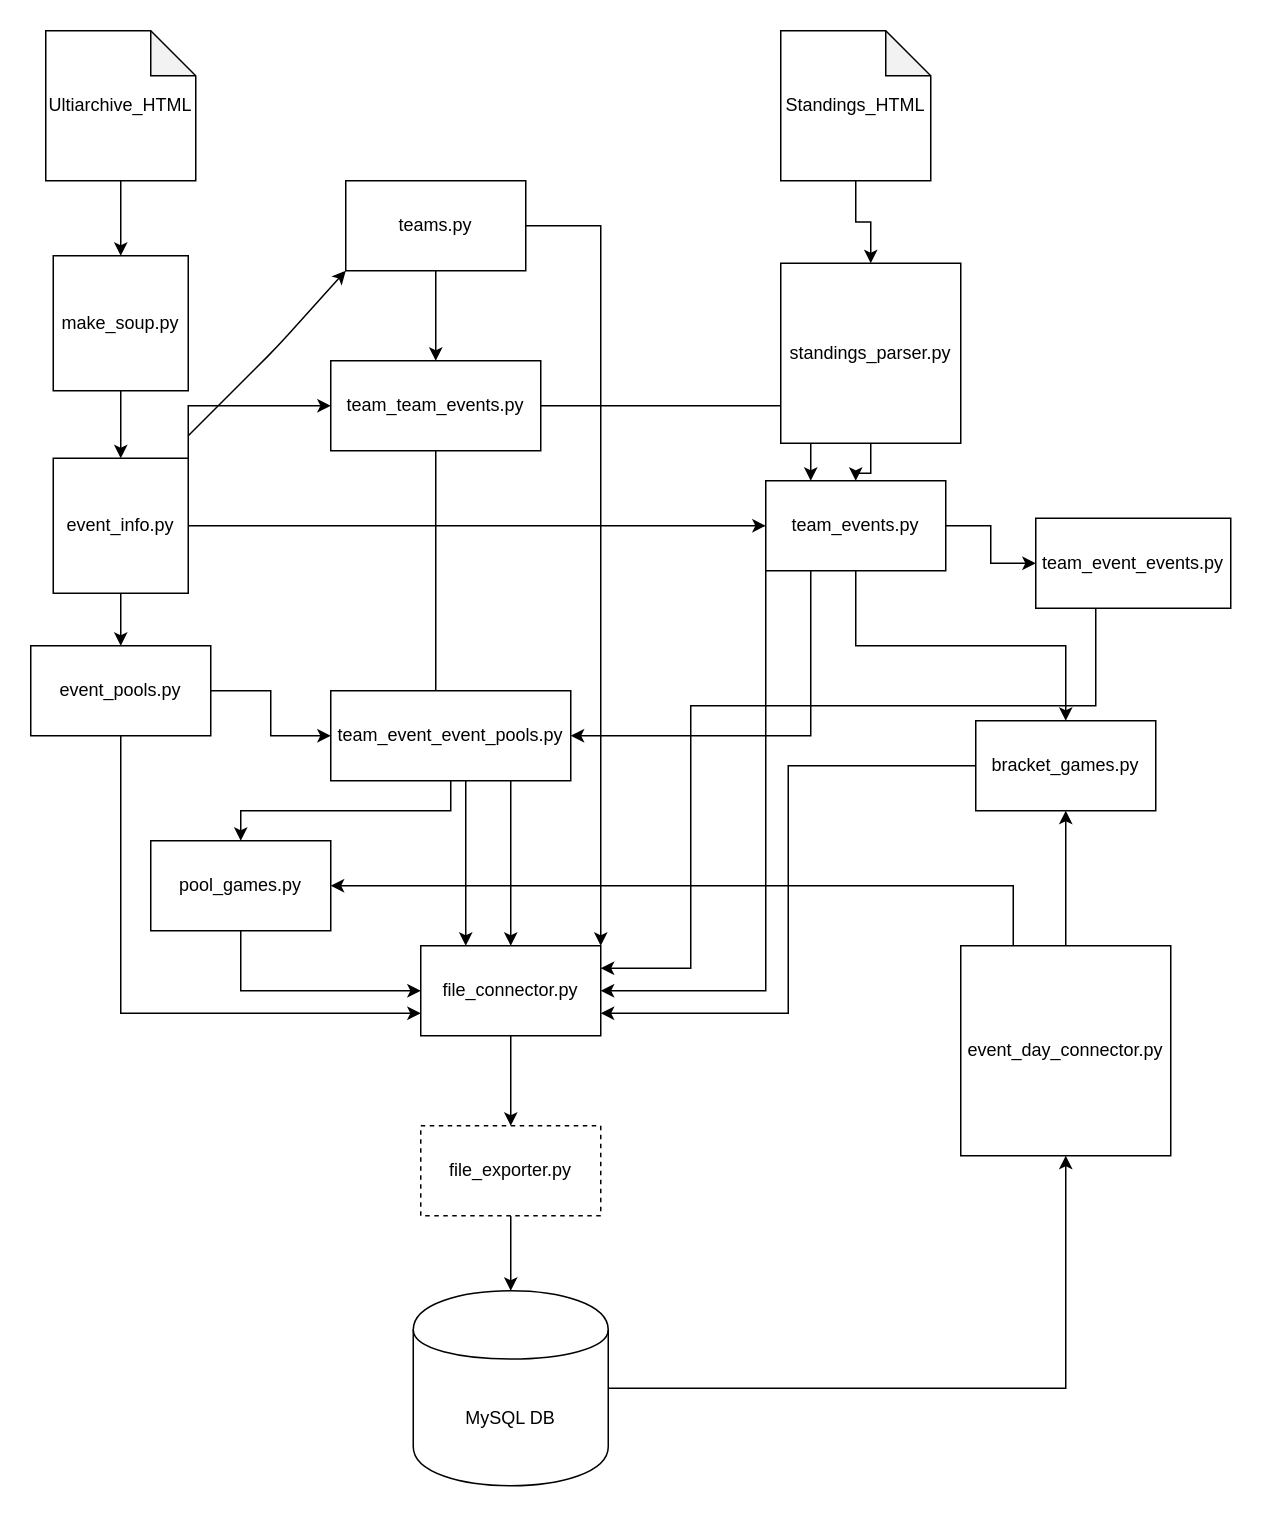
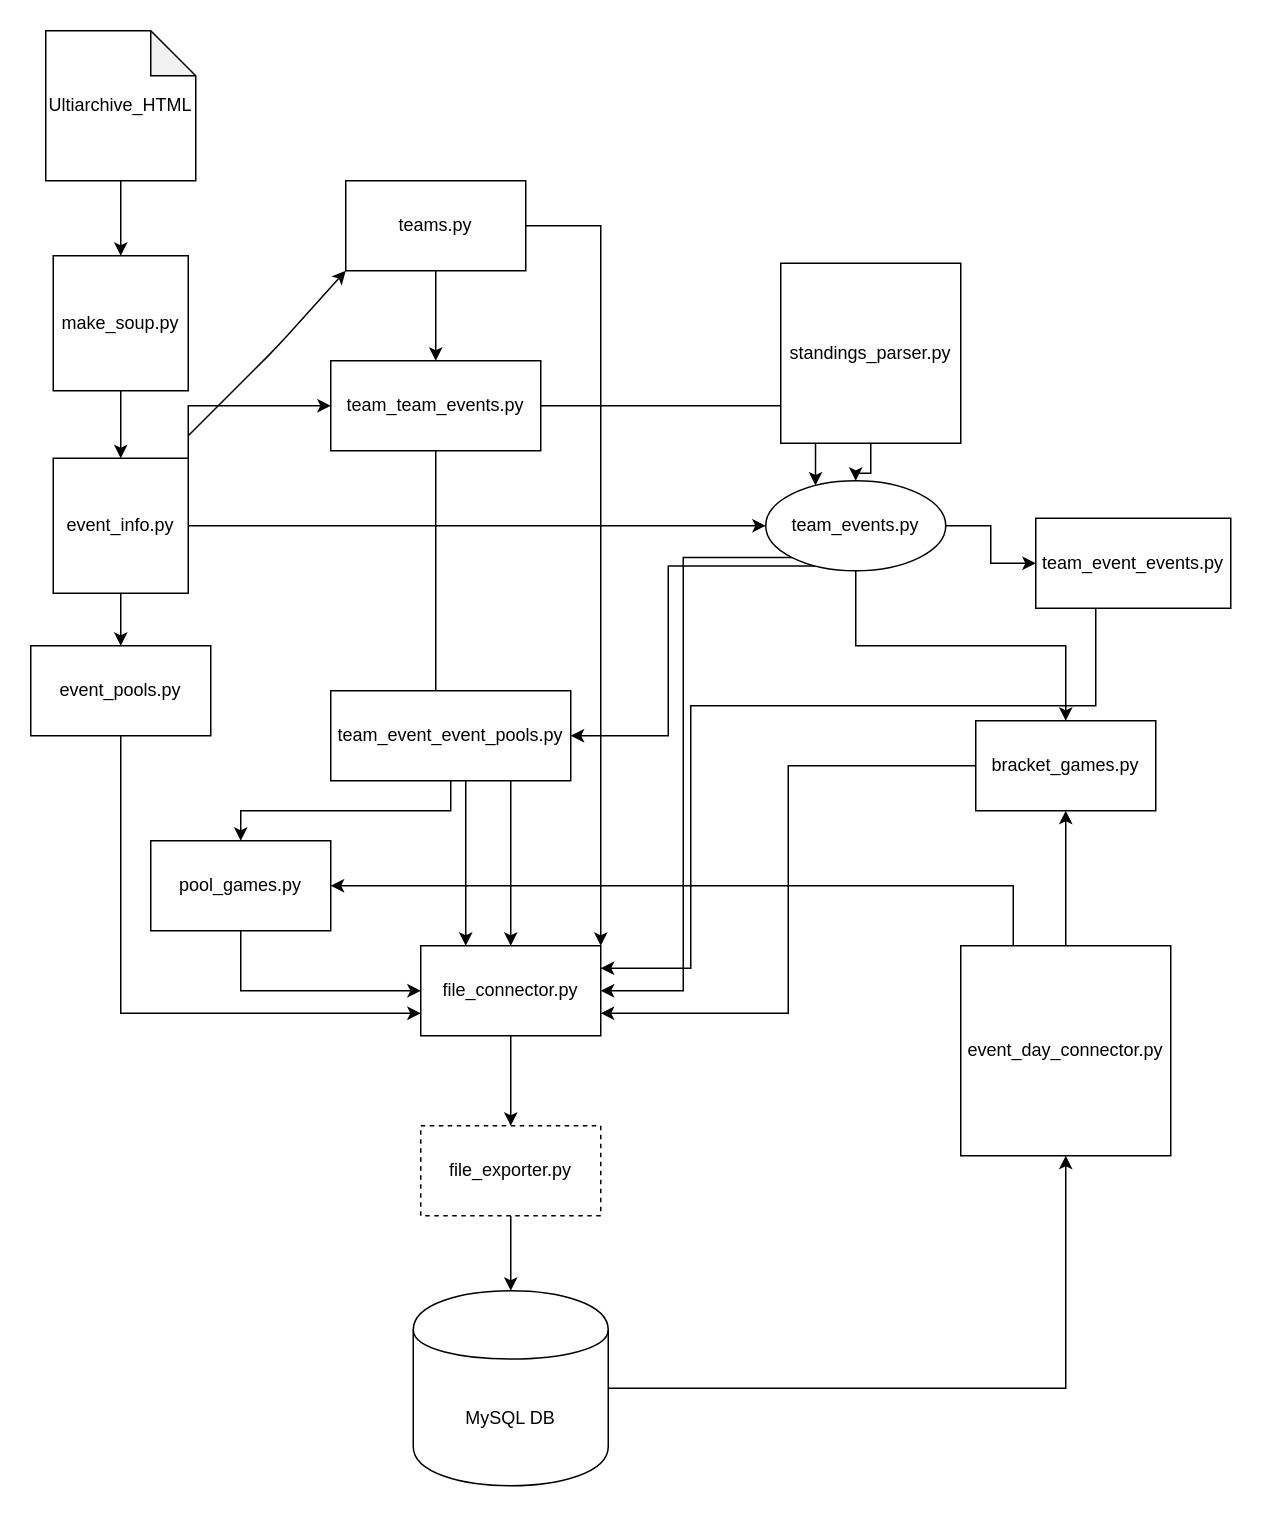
  <mxCell id="0" />
  <mxCell id="1" parent="0" />
  <mxCell id="2" style="edgeStyle=orthogonalEdgeStyle;rounded=0;orthogonalLoop=1;jettySize=auto;html=1;exitX=0.5;exitY=1;exitDx=0;exitDy=0;entryX=0.5;entryY=0;entryDx=0;entryDy=0;" edge="1" parent="1" source="3" target="11"><mxGeometry relative="1" as="geometry" /></mxCell>
  <mxCell id="3" value="make_soup.py" style="whiteSpace=wrap;html=1;aspect=fixed;" vertex="1" parent="1"><mxGeometry x="35" y="170" width="90" height="90" as="geometry" /></mxCell>
  <mxCell id="4" style="edgeStyle=orthogonalEdgeStyle;rounded=0;orthogonalLoop=1;jettySize=auto;html=1;exitX=0.5;exitY=1;exitDx=0;exitDy=0;exitPerimeter=0;entryX=0.5;entryY=0;entryDx=0;entryDy=0;" edge="1" parent="1" source="5" target="3"><mxGeometry relative="1" as="geometry" /></mxCell>
  <mxCell id="5" value="Ultiarchive_HTML" style="shape=note;whiteSpace=wrap;html=1;backgroundOutline=1;darkOpacity=0.05;" vertex="1" parent="1"><mxGeometry x="30" y="20" width="100" height="100" as="geometry" /></mxCell>
- <mxCell id="6" style="edgeStyle=orthogonalEdgeStyle;rounded=0;orthogonalLoop=1;jettySize=auto;html=1;exitX=0.5;exitY=1;exitDx=0;exitDy=0;exitPerimeter=0;entryX=0.5;entryY=0;entryDx=0;entryDy=0;" edge="1" parent="1" source="7" target="28"><mxGeometry relative="1" as="geometry" /></mxCell>
- <mxCell id="7" value="Standings_HTML" style="shape=note;whiteSpace=wrap;html=1;backgroundOutline=1;darkOpacity=0.05;" vertex="1" parent="1"><mxGeometry x="520" y="20" width="100" height="100" as="geometry" /></mxCell>
  <mxCell id="8" style="edgeStyle=orthogonalEdgeStyle;rounded=0;orthogonalLoop=1;jettySize=auto;html=1;exitX=0.5;exitY=1;exitDx=0;exitDy=0;entryX=0.5;entryY=0;entryDx=0;entryDy=0;" edge="1" parent="1" source="11" target="14"><mxGeometry relative="1" as="geometry" /></mxCell>
  <mxCell id="9" style="edgeStyle=orthogonalEdgeStyle;rounded=0;orthogonalLoop=1;jettySize=auto;html=1;exitX=1;exitY=0;exitDx=0;exitDy=0;entryX=0;entryY=0.5;entryDx=0;entryDy=0;" edge="1" parent="1" source="11" target="21"><mxGeometry relative="1" as="geometry" /></mxCell>
  <mxCell id="10" style="edgeStyle=orthogonalEdgeStyle;rounded=0;orthogonalLoop=1;jettySize=auto;html=1;exitX=1;exitY=0.5;exitDx=0;exitDy=0;entryX=0;entryY=0.5;entryDx=0;entryDy=0;" edge="1" parent="1" source="11" target="26"><mxGeometry relative="1" as="geometry"><mxPoint x="490" y="334.667" as="targetPoint" /></mxGeometry></mxCell>
  <mxCell id="11" value="event_info.py" style="whiteSpace=wrap;html=1;aspect=fixed;" vertex="1" parent="1"><mxGeometry x="35" y="305" width="90" height="90" as="geometry" /></mxCell>
- <mxCell id="12" style="edgeStyle=orthogonalEdgeStyle;rounded=0;orthogonalLoop=1;jettySize=auto;html=1;exitX=1;exitY=0.5;exitDx=0;exitDy=0;entryX=0;entryY=0.5;entryDx=0;entryDy=0;" edge="1" parent="1" source="14" target="31"><mxGeometry relative="1" as="geometry" /></mxCell>
  <mxCell id="13" style="edgeStyle=orthogonalEdgeStyle;rounded=0;orthogonalLoop=1;jettySize=auto;html=1;exitX=0.5;exitY=1;exitDx=0;exitDy=0;entryX=0;entryY=0.75;entryDx=0;entryDy=0;" edge="1" parent="1" source="14" target="44"><mxGeometry relative="1" as="geometry" /></mxCell>
  <mxCell id="14" value="event_pools.py" style="rounded=0;whiteSpace=wrap;html=1;" vertex="1" parent="1"><mxGeometry x="20" y="430" width="120" height="60" as="geometry" /></mxCell>
  <mxCell id="15" style="edgeStyle=orthogonalEdgeStyle;rounded=0;orthogonalLoop=1;jettySize=auto;html=1;exitX=0.5;exitY=1;exitDx=0;exitDy=0;entryX=0.5;entryY=0;entryDx=0;entryDy=0;" edge="1" parent="1" source="17" target="21"><mxGeometry relative="1" as="geometry" /></mxCell>
  <mxCell id="16" style="edgeStyle=orthogonalEdgeStyle;rounded=0;orthogonalLoop=1;jettySize=auto;html=1;exitX=1;exitY=0.5;exitDx=0;exitDy=0;entryX=1;entryY=0;entryDx=0;entryDy=0;" edge="1" parent="1" source="17" target="44"><mxGeometry relative="1" as="geometry" /></mxCell>
  <mxCell id="17" value="teams.py" style="rounded=0;whiteSpace=wrap;html=1;" vertex="1" parent="1"><mxGeometry x="230" y="120" width="120" height="60" as="geometry" /></mxCell>
  <mxCell id="18" value="" style="endArrow=classic;html=1;" edge="1" parent="1"><mxGeometry width="50" height="50" relative="1" as="geometry"><mxPoint x="125" y="290" as="sourcePoint" /><mxPoint x="230" y="180" as="targetPoint" /><Array as="points"><mxPoint x="185" y="230" /></Array></mxGeometry></mxCell>
  <mxCell id="19" style="edgeStyle=orthogonalEdgeStyle;rounded=0;orthogonalLoop=1;jettySize=auto;html=1;exitX=1;exitY=0.5;exitDx=0;exitDy=0;entryX=0.25;entryY=0;entryDx=0;entryDy=0;" edge="1" parent="1" source="21" target="26"><mxGeometry relative="1" as="geometry" /></mxCell>
  <mxCell id="20" style="edgeStyle=orthogonalEdgeStyle;rounded=0;orthogonalLoop=1;jettySize=auto;html=1;exitX=0.5;exitY=1;exitDx=0;exitDy=0;entryX=0.25;entryY=0;entryDx=0;entryDy=0;" edge="1" parent="1" source="21" target="44"><mxGeometry relative="1" as="geometry" /></mxCell>
  <mxCell id="21" value="team_team_events.py" style="whiteSpace=wrap;html=1;" vertex="1" parent="1"><mxGeometry x="220" y="240" width="140" height="60" as="geometry" /></mxCell>
  <mxCell id="22" style="edgeStyle=orthogonalEdgeStyle;rounded=0;orthogonalLoop=1;jettySize=auto;html=1;exitX=0.25;exitY=1;exitDx=0;exitDy=0;entryX=1;entryY=0.5;entryDx=0;entryDy=0;" edge="1" parent="1" source="26" target="31"><mxGeometry relative="1" as="geometry" /></mxCell>
  <mxCell id="23" style="edgeStyle=orthogonalEdgeStyle;rounded=0;orthogonalLoop=1;jettySize=auto;html=1;exitX=0.5;exitY=1;exitDx=0;exitDy=0;" edge="1" parent="1" source="26" target="35"><mxGeometry relative="1" as="geometry" /></mxCell>
  <mxCell id="24" style="edgeStyle=orthogonalEdgeStyle;rounded=0;orthogonalLoop=1;jettySize=auto;html=1;exitX=0;exitY=1;exitDx=0;exitDy=0;entryX=1;entryY=0.5;entryDx=0;entryDy=0;" edge="1" parent="1" source="26" target="44"><mxGeometry relative="1" as="geometry" /></mxCell>
  <mxCell id="25" style="edgeStyle=orthogonalEdgeStyle;rounded=0;orthogonalLoop=1;jettySize=auto;html=1;exitX=1;exitY=0.5;exitDx=0;exitDy=0;entryX=0;entryY=0.5;entryDx=0;entryDy=0;" edge="1" parent="1" source="26" target="46"><mxGeometry relative="1" as="geometry" /></mxCell>
- <mxCell id="26" value="team_events.py" style="whiteSpace=wrap;html=1;" vertex="1" parent="1"><mxGeometry x="510" y="320" width="120" height="60" as="geometry" /></mxCell>
+ <mxCell id="26" value="team_events.py" style="ellipse;whiteSpace=wrap;html=1;" vertex="1" parent="1"><mxGeometry x="510" y="320" width="120" height="60" as="geometry" /></mxCell>
  <mxCell id="27" style="edgeStyle=orthogonalEdgeStyle;rounded=0;orthogonalLoop=1;jettySize=auto;html=1;exitX=0.5;exitY=1;exitDx=0;exitDy=0;" edge="1" parent="1" source="28" target="26"><mxGeometry relative="1" as="geometry" /></mxCell>
  <mxCell id="28" value="standings_parser.py" style="whiteSpace=wrap;html=1;aspect=fixed;" vertex="1" parent="1"><mxGeometry x="520" y="175" width="120" height="120" as="geometry" /></mxCell>
  <mxCell id="29" style="edgeStyle=orthogonalEdgeStyle;rounded=0;orthogonalLoop=1;jettySize=auto;html=1;exitX=0.5;exitY=1;exitDx=0;exitDy=0;entryX=0.5;entryY=0;entryDx=0;entryDy=0;" edge="1" parent="1" source="31" target="33"><mxGeometry relative="1" as="geometry" /></mxCell>
  <mxCell id="30" style="edgeStyle=orthogonalEdgeStyle;rounded=0;orthogonalLoop=1;jettySize=auto;html=1;exitX=0.75;exitY=1;exitDx=0;exitDy=0;" edge="1" parent="1" source="31" target="44"><mxGeometry relative="1" as="geometry" /></mxCell>
  <mxCell id="31" value="team_event_event_pools.py" style="whiteSpace=wrap;html=1;" vertex="1" parent="1"><mxGeometry x="220" y="460" width="160" height="60" as="geometry" /></mxCell>
  <mxCell id="32" style="edgeStyle=orthogonalEdgeStyle;rounded=0;orthogonalLoop=1;jettySize=auto;html=1;exitX=0.5;exitY=1;exitDx=0;exitDy=0;entryX=0;entryY=0.5;entryDx=0;entryDy=0;" edge="1" parent="1" source="33" target="44"><mxGeometry relative="1" as="geometry" /></mxCell>
  <mxCell id="33" value="pool_games.py" style="whiteSpace=wrap;html=1;" vertex="1" parent="1"><mxGeometry x="100" y="560" width="120" height="60" as="geometry" /></mxCell>
  <mxCell id="34" style="edgeStyle=orthogonalEdgeStyle;rounded=0;orthogonalLoop=1;jettySize=auto;html=1;exitX=0;exitY=0.5;exitDx=0;exitDy=0;entryX=1;entryY=0.75;entryDx=0;entryDy=0;" edge="1" parent="1" source="35" target="44"><mxGeometry relative="1" as="geometry" /></mxCell>
  <mxCell id="35" value="bracket_games.py" style="whiteSpace=wrap;html=1;" vertex="1" parent="1"><mxGeometry x="650" y="480" width="120" height="60" as="geometry" /></mxCell>
  <mxCell id="36" style="edgeStyle=orthogonalEdgeStyle;rounded=0;orthogonalLoop=1;jettySize=auto;html=1;exitX=1;exitY=0.5;exitDx=0;exitDy=0;entryX=0.5;entryY=1;entryDx=0;entryDy=0;" edge="1" parent="1" source="37" target="40"><mxGeometry relative="1" as="geometry" /></mxCell>
  <mxCell id="37" value="MySQL DB" style="shape=cylinder;whiteSpace=wrap;html=1;boundedLbl=1;backgroundOutline=1;" vertex="1" parent="1"><mxGeometry x="275" y="860" width="130" height="130" as="geometry" /></mxCell>
  <mxCell id="38" style="edgeStyle=orthogonalEdgeStyle;rounded=0;orthogonalLoop=1;jettySize=auto;html=1;exitX=0.25;exitY=0;exitDx=0;exitDy=0;entryX=1;entryY=0.5;entryDx=0;entryDy=0;" edge="1" parent="1" source="40" target="33"><mxGeometry relative="1" as="geometry" /></mxCell>
  <mxCell id="39" style="edgeStyle=orthogonalEdgeStyle;rounded=0;orthogonalLoop=1;jettySize=auto;html=1;exitX=0.5;exitY=0;exitDx=0;exitDy=0;entryX=0.5;entryY=1;entryDx=0;entryDy=0;" edge="1" parent="1" source="40" target="35"><mxGeometry relative="1" as="geometry" /></mxCell>
  <mxCell id="40" value="event_day_connector.py" style="whiteSpace=wrap;html=1;aspect=fixed;" vertex="1" parent="1"><mxGeometry x="640" y="630" width="140" height="140" as="geometry" /></mxCell>
  <mxCell id="41" style="edgeStyle=orthogonalEdgeStyle;rounded=0;orthogonalLoop=1;jettySize=auto;html=1;exitX=0.5;exitY=1;exitDx=0;exitDy=0;" edge="1" parent="1" source="42" target="37"><mxGeometry relative="1" as="geometry" /></mxCell>
  <mxCell id="42" value="file_exporter.py" style="rounded=0;whiteSpace=wrap;html=1;dashed=1;" vertex="1" parent="1"><mxGeometry x="280" y="750" width="120" height="60" as="geometry" /></mxCell>
  <mxCell id="43" style="edgeStyle=orthogonalEdgeStyle;rounded=0;orthogonalLoop=1;jettySize=auto;html=1;exitX=0.5;exitY=1;exitDx=0;exitDy=0;entryX=0.5;entryY=0;entryDx=0;entryDy=0;" edge="1" parent="1" source="44" target="42"><mxGeometry relative="1" as="geometry" /></mxCell>
  <mxCell id="44" value="file_connector.py" style="rounded=0;whiteSpace=wrap;html=1;" vertex="1" parent="1"><mxGeometry x="280" y="630" width="120" height="60" as="geometry" /></mxCell>
  <mxCell id="45" style="edgeStyle=orthogonalEdgeStyle;rounded=0;orthogonalLoop=1;jettySize=auto;html=1;exitX=0.5;exitY=1;exitDx=0;exitDy=0;entryX=1;entryY=0.25;entryDx=0;entryDy=0;" edge="1" parent="1" source="46" target="44"><mxGeometry relative="1" as="geometry"><Array as="points"><mxPoint x="730" y="380" /><mxPoint x="730" y="470" /><mxPoint x="460" y="470" /><mxPoint x="460" y="645" /></Array></mxGeometry></mxCell>
  <mxCell id="46" value="team_event_events.py" style="whiteSpace=wrap;html=1;" vertex="1" parent="1"><mxGeometry x="690" y="345" width="130" height="60" as="geometry" /></mxCell>
